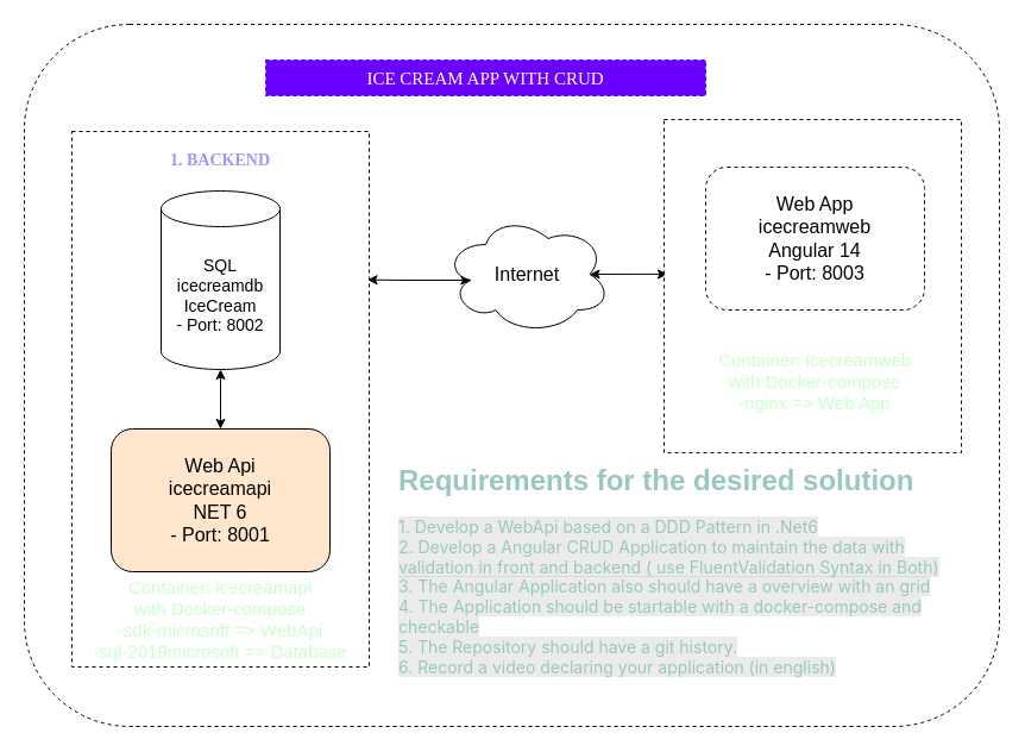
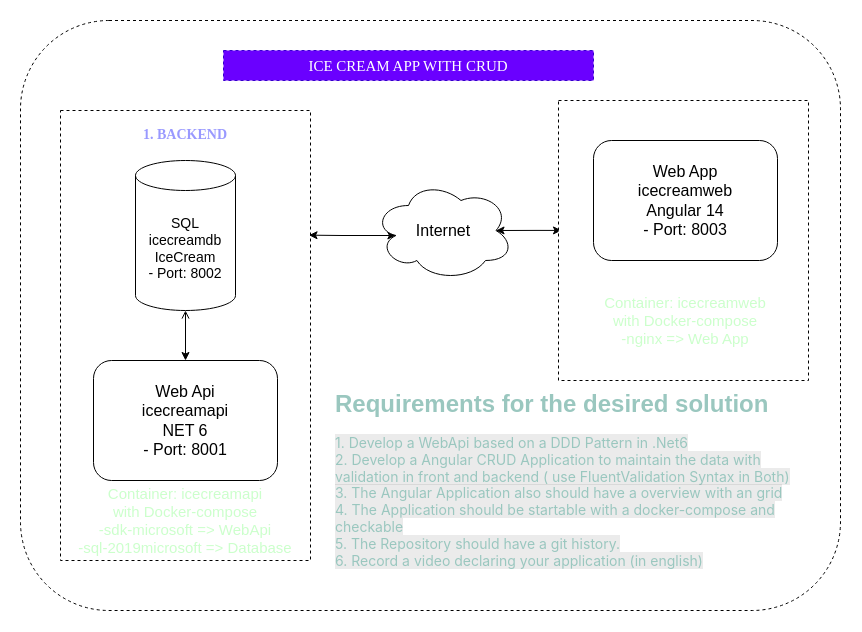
  <mxCell id="0" />
  <mxCell id="1" parent="0" />
  <mxCell id="2" value="" style="rounded=1;whiteSpace=wrap;html=1;dashed=1;" parent="1" vertex="1"><mxGeometry x="20" y="20" width="820" height="590" as="geometry" /></mxCell>
  <mxCell id="3" value="" style="rounded=0;whiteSpace=wrap;html=1;dashed=1;" parent="1" vertex="1"><mxGeometry x="60" y="110" width="250" height="450" as="geometry" /></mxCell>
  <mxCell id="4" value="SQL&lt;br style=&quot;font-size: 14px;&quot;&gt;icecreamdb&lt;br style=&quot;font-size: 14px;&quot;&gt;IceCream&lt;br style=&quot;font-size: 14px;&quot;&gt;- Port: 8002" style="shape=cylinder3;whiteSpace=wrap;html=1;boundedLbl=1;backgroundOutline=1;size=15;fontSize=14;" parent="1" vertex="1"><mxGeometry x="135" y="160" width="100" height="150" as="geometry" /></mxCell>
- <mxCell id="5" style="edgeStyle=orthogonalEdgeStyle;rounded=0;orthogonalLoop=1;jettySize=auto;html=1;startArrow=classic;startFill=1;" parent="1" source="6" target="4" edge="1"><mxGeometry relative="1" as="geometry" /></mxCell>
- <mxCell id="6" value="Web Api&lt;br style=&quot;font-size: 16px;&quot;&gt;icecreamapi&lt;br style=&quot;font-size: 16px;&quot;&gt;NET 6&lt;br style=&quot;font-size: 16px;&quot;&gt;- Port: 8001" style="rounded=1;whiteSpace=wrap;html=1;fontSize=16;fillColor=#ffe6cc;" parent="1" vertex="1"><mxGeometry x="93" y="360" width="184" height="120" as="geometry" /></mxCell>
+ <mxCell id="5" style="edgeStyle=orthogonalEdgeStyle;rounded=0;orthogonalLoop=1;jettySize=auto;html=1;startArrow=classic;startFill=1;endArrow=open;" parent="1" source="6" target="4" edge="1"><mxGeometry relative="1" as="geometry" /></mxCell>
+ <mxCell id="6" value="Web Api&lt;br style=&quot;font-size: 16px;&quot;&gt;icecreamapi&lt;br style=&quot;font-size: 16px;&quot;&gt;NET 6&lt;br style=&quot;font-size: 16px;&quot;&gt;- Port: 8001" style="rounded=1;whiteSpace=wrap;html=1;fontSize=16;" parent="1" vertex="1"><mxGeometry x="93" y="360" width="184" height="120" as="geometry" /></mxCell>
  <mxCell id="7" style="edgeStyle=orthogonalEdgeStyle;rounded=0;orthogonalLoop=1;jettySize=auto;html=1;startArrow=classic;startFill=1;exitX=0.16;exitY=0.55;exitDx=0;exitDy=0;exitPerimeter=0;entryX=0.994;entryY=0.277;entryDx=0;entryDy=0;entryPerimeter=0;" parent="1" source="8" edge="1" target="3"><mxGeometry relative="1" as="geometry"><mxPoint x="357.2" y="301.2" as="sourcePoint" /><mxPoint x="313" y="305" as="targetPoint" /></mxGeometry></mxCell>
  <mxCell id="8" value="Internet" style="ellipse;shape=cloud;whiteSpace=wrap;html=1;fontSize=16;" parent="1" vertex="1"><mxGeometry x="373" y="180" width="140" height="100" as="geometry" /></mxCell>
  <mxCell id="9" value="Container: icecreamapi&lt;br style=&quot;font-size: 15px;&quot;&gt;with Docker-compose&lt;br style=&quot;font-size: 15px;&quot;&gt;-sdk-microsoft =&amp;gt; WebApi&lt;br style=&quot;font-size: 15px;&quot;&gt;-sql-2019microsoft =&amp;gt; Database" style="text;html=1;strokeColor=none;fillColor=none;align=center;verticalAlign=middle;whiteSpace=wrap;rounded=0;dashed=1;fontSize=15;fontColor=#CCFFCC;" parent="1" vertex="1"><mxGeometry x="70" y="490" width="230" height="60" as="geometry" /></mxCell>
  <mxCell id="10" style="edgeStyle=orthogonalEdgeStyle;rounded=0;orthogonalLoop=1;jettySize=auto;html=1;startArrow=classic;startFill=1;entryX=0.875;entryY=0.5;entryDx=0;entryDy=0;entryPerimeter=0;exitX=0.012;exitY=0.464;exitDx=0;exitDy=0;exitPerimeter=0;" parent="1" source="11" target="8" edge="1"><mxGeometry relative="1" as="geometry"><mxPoint x="500" y="300" as="targetPoint" /></mxGeometry></mxCell>
  <mxCell id="11" value="" style="rounded=0;whiteSpace=wrap;html=1;dashed=1;" parent="1" vertex="1"><mxGeometry x="558" y="100" width="250" height="280" as="geometry" /></mxCell>
- <mxCell id="12" value="Web App&lt;br style=&quot;font-size: 16px;&quot;&gt;icecreamweb&lt;br style=&quot;font-size: 16px;&quot;&gt;Angular 14&lt;br style=&quot;font-size: 16px;&quot;&gt;- Port: 8003" style="rounded=1;whiteSpace=wrap;html=1;fontSize=16;dashed=1;" parent="1" vertex="1"><mxGeometry x="593" y="140" width="184" height="120" as="geometry" /></mxCell>
+ <mxCell id="12" value="Web App&lt;br style=&quot;font-size: 16px;&quot;&gt;icecreamweb&lt;br style=&quot;font-size: 16px;&quot;&gt;Angular 14&lt;br style=&quot;font-size: 16px;&quot;&gt;- Port: 8003" style="rounded=1;whiteSpace=wrap;html=1;fontSize=16;" parent="1" vertex="1"><mxGeometry x="593" y="140" width="184" height="120" as="geometry" /></mxCell>
  <mxCell id="13" value="Container: icecreamweb&lt;br style=&quot;font-size: 15px;&quot;&gt;with Docker-compose&lt;br style=&quot;font-size: 15px;&quot;&gt;-nginx =&amp;gt; Web App" style="text;html=1;strokeColor=none;fillColor=none;align=center;verticalAlign=middle;whiteSpace=wrap;rounded=0;dashed=1;fontSize=15;fontColor=#CCFFCC;" parent="1" vertex="1"><mxGeometry x="570" y="290" width="230" height="60" as="geometry" /></mxCell>
  <mxCell id="14" value="ICE CREAM APP WITH CRUD" style="text;html=1;strokeColor=#3700CC;fillColor=#6a00ff;align=center;verticalAlign=middle;whiteSpace=wrap;rounded=0;dashed=1;fontColor=#ffffff;fontSize=15;fontFamily=Lucida Console;" parent="1" vertex="1"><mxGeometry x="223" y="50" width="370" height="30" as="geometry" /></mxCell>
  <mxCell id="15" value="&lt;h1&gt;&lt;font&gt;Requirements for the desired solution&lt;/font&gt;&lt;br&gt;&lt;/h1&gt;&lt;p&gt;&lt;span style=&quot;font-family: -apple-system, system-ui, BlinkMacSystemFont, &amp;quot;Segoe UI&amp;quot;, Roboto, &amp;quot;Helvetica Neue&amp;quot;, &amp;quot;Fira Sans&amp;quot;, Ubuntu, Oxygen, &amp;quot;Oxygen Sans&amp;quot;, Cantarell, &amp;quot;Droid Sans&amp;quot;, &amp;quot;Apple Color Emoji&amp;quot;, &amp;quot;Segoe UI Emoji&amp;quot;, &amp;quot;Segoe UI Emoji&amp;quot;, &amp;quot;Segoe UI Symbol&amp;quot;, &amp;quot;Lucida Grande&amp;quot;, Helvetica, Arial, sans-serif; font-size: 14px; background-color: rgba(0, 0, 0, 0.08);&quot;&gt;&lt;font&gt;1. Develop a WebApi based on a DDD Pattern in .Net6&lt;br&gt;2. Develop a Angular CRUD Application to maintain the data with validation in front and backend ( use FluentValidation Syntax in Both)&lt;br&gt;3. The Angular Application also should have a overview with an grid&lt;br&gt;4. The Application should be startable with a docker-compose and checkable&lt;br&gt;5. The Repository should have a git history.&lt;br&gt;6. Record a video declaring your application (in english)&lt;/font&gt;&lt;/span&gt;&lt;br&gt;&lt;/p&gt;" style="text;html=1;strokeColor=none;fillColor=none;spacing=5;spacingTop=-20;whiteSpace=wrap;overflow=hidden;rounded=0;fontColor=#9AC7BF;" vertex="1" parent="1"><mxGeometry x="330" y="384" width="470" height="196" as="geometry" /></mxCell>
  <mxCell id="16" value="1. BACKEND" style="text;html=1;strokeColor=none;fillColor=none;align=center;verticalAlign=middle;whiteSpace=wrap;rounded=0;fontColor=#9999FF;fontStyle=1;fontFamily=Verdana;fontSize=14;" vertex="1" parent="1"><mxGeometry x="131" y="120" width="108" height="30" as="geometry" /></mxCell>
